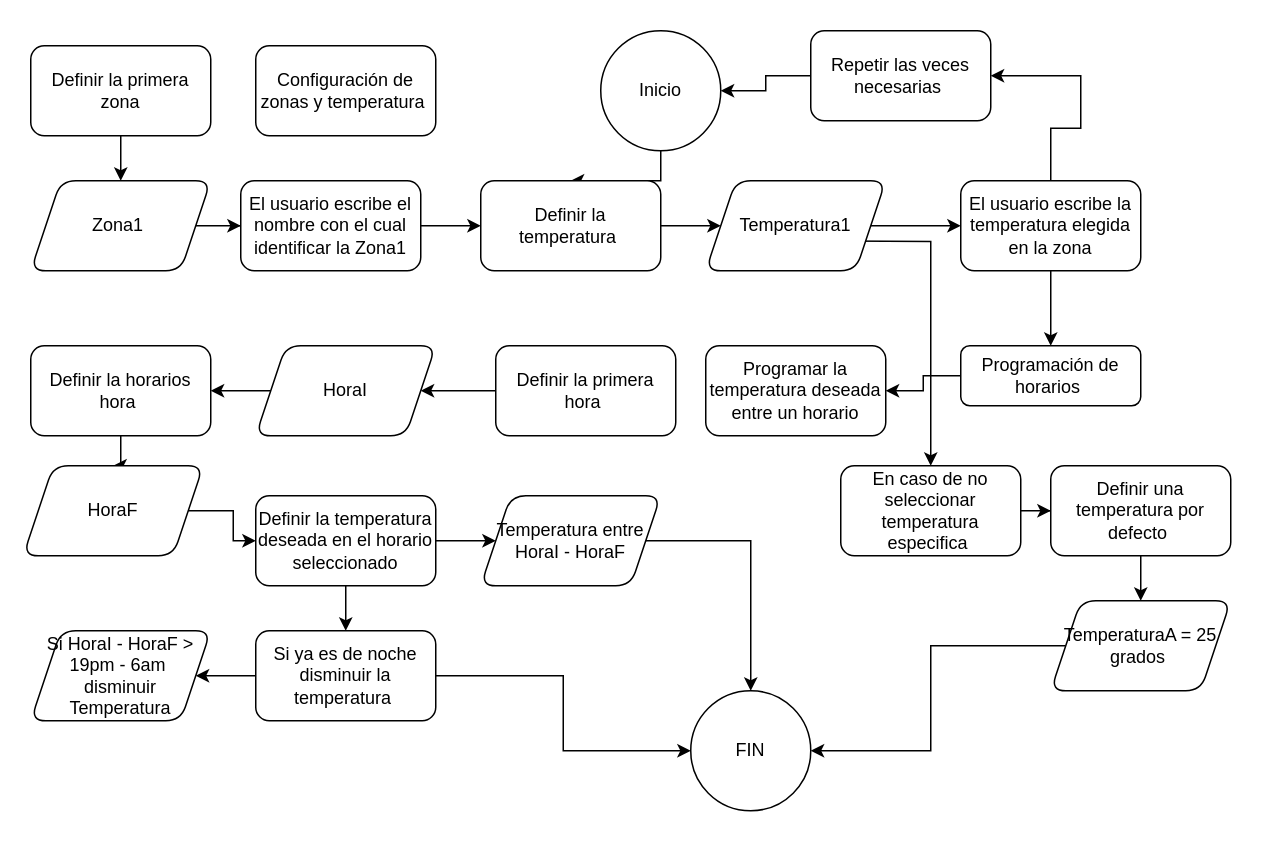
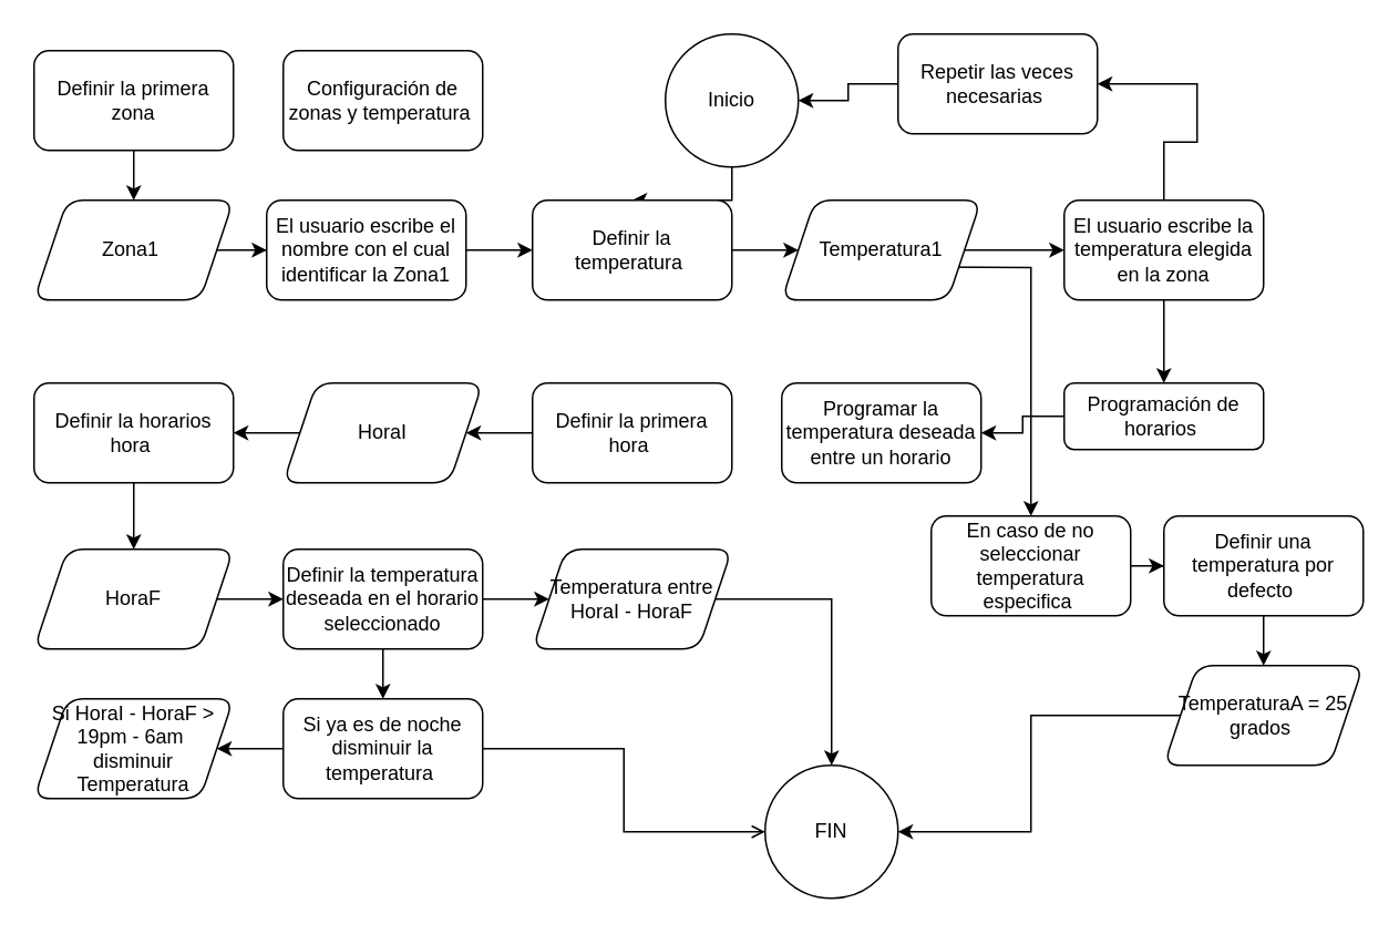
  <mxCell id="0" />
  <mxCell id="1" parent="0" />
  <mxCell id="2" style="edgeStyle=orthogonalEdgeStyle;rounded=0;orthogonalLoop=1;jettySize=auto;html=1;" edge="1" parent="1" source="3" target="12"><mxGeometry relative="1" as="geometry"><mxPoint x="290" y="60" as="targetPoint" /></mxGeometry></mxCell>
  <mxCell id="3" value="Inicio" style="ellipse;whiteSpace=wrap;html=1;aspect=fixed;" vertex="1" parent="1"><mxGeometry x="400" y="20" width="80" height="80" as="geometry" /></mxCell>
  <mxCell id="4" value="Configuración de zonas y temperatura&amp;nbsp;" style="rounded=1;whiteSpace=wrap;html=1;" vertex="1" parent="1"><mxGeometry x="170" y="30" width="120" height="60" as="geometry" /></mxCell>
  <mxCell id="5" value="" style="edgeStyle=orthogonalEdgeStyle;rounded=0;orthogonalLoop=1;jettySize=auto;html=1;" edge="1" parent="1" source="6" target="8"><mxGeometry relative="1" as="geometry" /></mxCell>
  <mxCell id="6" value="Definir la primera zona" style="rounded=1;whiteSpace=wrap;html=1;" vertex="1" parent="1"><mxGeometry x="20" y="30" width="120" height="60" as="geometry" /></mxCell>
  <mxCell id="7" value="" style="edgeStyle=orthogonalEdgeStyle;rounded=0;orthogonalLoop=1;jettySize=auto;html=1;" edge="1" parent="1" source="8" target="10"><mxGeometry relative="1" as="geometry" /></mxCell>
  <mxCell id="8" value="Zona1&amp;nbsp;" style="shape=parallelogram;perimeter=parallelogramPerimeter;whiteSpace=wrap;html=1;fixedSize=1;rounded=1;" vertex="1" parent="1"><mxGeometry x="20" y="120" width="120" height="60" as="geometry" /></mxCell>
  <mxCell id="9" value="" style="edgeStyle=orthogonalEdgeStyle;rounded=0;orthogonalLoop=1;jettySize=auto;html=1;" edge="1" parent="1" source="10" target="12"><mxGeometry relative="1" as="geometry" /></mxCell>
  <mxCell id="10" value="El usuario escribe el nombre con el cual identificar la Zona1" style="whiteSpace=wrap;html=1;rounded=1;" vertex="1" parent="1"><mxGeometry x="160" y="120" width="120" height="60" as="geometry" /></mxCell>
  <mxCell id="11" value="" style="edgeStyle=orthogonalEdgeStyle;rounded=0;orthogonalLoop=1;jettySize=auto;html=1;" edge="1" parent="1" source="12" target="15"><mxGeometry relative="1" as="geometry" /></mxCell>
  <mxCell id="12" value="Definir la temperatura&amp;nbsp;" style="whiteSpace=wrap;html=1;rounded=1;" vertex="1" parent="1"><mxGeometry x="320" y="120" width="120" height="60" as="geometry" /></mxCell>
  <mxCell id="13" value="" style="edgeStyle=orthogonalEdgeStyle;rounded=0;orthogonalLoop=1;jettySize=auto;html=1;" edge="1" parent="1" source="15" target="18"><mxGeometry relative="1" as="geometry" /></mxCell>
  <mxCell id="14" style="edgeStyle=orthogonalEdgeStyle;rounded=0;orthogonalLoop=1;jettySize=auto;html=1;entryX=0.5;entryY=0;entryDx=0;entryDy=0;" edge="1" parent="1" target="42"><mxGeometry relative="1" as="geometry"><mxPoint x="620" y="290" as="targetPoint" /><mxPoint x="530" y="160" as="sourcePoint" /></mxGeometry></mxCell>
  <mxCell id="15" value="Temperatura1" style="shape=parallelogram;perimeter=parallelogramPerimeter;whiteSpace=wrap;html=1;fixedSize=1;rounded=1;" vertex="1" parent="1"><mxGeometry x="470" y="120" width="120" height="60" as="geometry" /></mxCell>
  <mxCell id="16" style="edgeStyle=orthogonalEdgeStyle;rounded=0;orthogonalLoop=1;jettySize=auto;html=1;" edge="1" parent="1" source="18"><mxGeometry relative="1" as="geometry"><mxPoint x="660" y="50" as="targetPoint" /><Array as="points"><mxPoint x="700" y="85" /><mxPoint x="720" y="85" /><mxPoint x="720" y="50" /></Array></mxGeometry></mxCell>
  <mxCell id="17" value="" style="edgeStyle=orthogonalEdgeStyle;rounded=0;orthogonalLoop=1;jettySize=auto;html=1;" edge="1" parent="1" source="18" target="22"><mxGeometry relative="1" as="geometry" /></mxCell>
  <mxCell id="18" value="El usuario escribe la temperatura elegida en la zona" style="whiteSpace=wrap;html=1;rounded=1;" vertex="1" parent="1"><mxGeometry x="640" y="120" width="120" height="60" as="geometry" /></mxCell>
  <mxCell id="19" style="edgeStyle=orthogonalEdgeStyle;rounded=0;orthogonalLoop=1;jettySize=auto;html=1;entryX=1;entryY=0.5;entryDx=0;entryDy=0;" edge="1" parent="1" source="20" target="3"><mxGeometry relative="1" as="geometry"><mxPoint x="490" y="60" as="targetPoint" /></mxGeometry></mxCell>
  <mxCell id="20" value="Repetir las veces necesarias&amp;nbsp;" style="rounded=1;whiteSpace=wrap;html=1;" vertex="1" parent="1"><mxGeometry x="540" y="20" width="120" height="60" as="geometry" /></mxCell>
  <mxCell id="21" style="edgeStyle=orthogonalEdgeStyle;rounded=0;orthogonalLoop=1;jettySize=auto;html=1;" edge="1" parent="1" source="22" target="23"><mxGeometry relative="1" as="geometry"><mxPoint x="570" y="260" as="targetPoint" /></mxGeometry></mxCell>
  <mxCell id="22" value="Programación de horarios&amp;nbsp;" style="whiteSpace=wrap;html=1;rounded=1;" vertex="1" parent="1"><mxGeometry x="640" y="230" width="120" height="40" as="geometry" /></mxCell>
  <mxCell id="23" value="Programar la temperatura deseada entre un horario" style="rounded=1;whiteSpace=wrap;html=1;" vertex="1" parent="1"><mxGeometry x="470" y="230" width="120" height="60" as="geometry" /></mxCell>
  <mxCell id="24" value="" style="edgeStyle=orthogonalEdgeStyle;rounded=0;orthogonalLoop=1;jettySize=auto;html=1;" edge="1" parent="1" source="25" target="27"><mxGeometry relative="1" as="geometry" /></mxCell>
- <mxCell id="25" value="Definir la primera hora&amp;nbsp;" style="whiteSpace=wrap;html=1;rounded=1;" vertex="1" parent="1"><mxGeometry x="330" y="230" width="120" height="60" as="geometry" /></mxCell>
+ <mxCell id="25" value="Definir la primera hora&amp;nbsp;" style="whiteSpace=wrap;html=1;rounded=1;" vertex="1" parent="1"><mxGeometry x="320" y="230" width="120" height="60" as="geometry" /></mxCell>
  <mxCell id="26" value="" style="edgeStyle=orthogonalEdgeStyle;rounded=0;orthogonalLoop=1;jettySize=auto;html=1;" edge="1" parent="1" source="27" target="29"><mxGeometry relative="1" as="geometry" /></mxCell>
  <mxCell id="27" value="HoraI" style="shape=parallelogram;perimeter=parallelogramPerimeter;whiteSpace=wrap;html=1;fixedSize=1;rounded=1;" vertex="1" parent="1"><mxGeometry x="170" y="230" width="120" height="60" as="geometry" /></mxCell>
  <mxCell id="28" value="" style="edgeStyle=orthogonalEdgeStyle;rounded=0;orthogonalLoop=1;jettySize=auto;html=1;" edge="1" parent="1" source="29" target="31"><mxGeometry relative="1" as="geometry" /></mxCell>
  <mxCell id="29" value="Definir la horarios hora&amp;nbsp;" style="whiteSpace=wrap;html=1;rounded=1;" vertex="1" parent="1"><mxGeometry x="20" y="230" width="120" height="60" as="geometry" /></mxCell>
  <mxCell id="30" value="" style="edgeStyle=orthogonalEdgeStyle;rounded=0;orthogonalLoop=1;jettySize=auto;html=1;" edge="1" parent="1" source="31" target="34"><mxGeometry relative="1" as="geometry" /></mxCell>
- <mxCell id="31" value="HoraF" style="shape=parallelogram;perimeter=parallelogramPerimeter;whiteSpace=wrap;html=1;fixedSize=1;rounded=1;" vertex="1" parent="1"><mxGeometry x="15" y="310" width="120" height="60" as="geometry" /></mxCell>
+ <mxCell id="31" value="HoraF" style="shape=parallelogram;perimeter=parallelogramPerimeter;whiteSpace=wrap;html=1;fixedSize=1;rounded=1;" vertex="1" parent="1"><mxGeometry x="20" y="330" width="120" height="60" as="geometry" /></mxCell>
  <mxCell id="32" value="" style="edgeStyle=orthogonalEdgeStyle;rounded=0;orthogonalLoop=1;jettySize=auto;html=1;" edge="1" parent="1" source="34" target="36"><mxGeometry relative="1" as="geometry" /></mxCell>
  <mxCell id="33" value="" style="edgeStyle=orthogonalEdgeStyle;rounded=0;orthogonalLoop=1;jettySize=auto;html=1;" edge="1" parent="1" source="34" target="39"><mxGeometry relative="1" as="geometry" /></mxCell>
  <mxCell id="34" value="Definir la temperatura deseada en el horario seleccionado" style="whiteSpace=wrap;html=1;rounded=1;" vertex="1" parent="1"><mxGeometry x="170" y="330" width="120" height="60" as="geometry" /></mxCell>
  <mxCell id="35" value="" style="edgeStyle=orthogonalEdgeStyle;rounded=0;orthogonalLoop=1;jettySize=auto;html=1;" edge="1" parent="1" source="36" target="47"><mxGeometry relative="1" as="geometry" /></mxCell>
  <mxCell id="36" value="Temperatura entre HoraI - HoraF" style="shape=parallelogram;perimeter=parallelogramPerimeter;whiteSpace=wrap;html=1;fixedSize=1;rounded=1;" vertex="1" parent="1"><mxGeometry x="320" y="330" width="120" height="60" as="geometry" /></mxCell>
  <mxCell id="37" value="" style="edgeStyle=orthogonalEdgeStyle;rounded=0;orthogonalLoop=1;jettySize=auto;html=1;" edge="1" parent="1" source="39" target="40"><mxGeometry relative="1" as="geometry" /></mxCell>
- <mxCell id="38" style="edgeStyle=orthogonalEdgeStyle;rounded=0;orthogonalLoop=1;jettySize=auto;html=1;entryX=0;entryY=0.5;entryDx=0;entryDy=0;" edge="1" parent="1" source="39" target="47"><mxGeometry relative="1" as="geometry" /></mxCell>
+ <mxCell id="38" style="edgeStyle=orthogonalEdgeStyle;rounded=0;orthogonalLoop=1;jettySize=auto;html=1;entryX=0;entryY=0.5;entryDx=0;entryDy=0;endArrow=open;" edge="1" parent="1" source="39" target="47"><mxGeometry relative="1" as="geometry" /></mxCell>
  <mxCell id="39" value="Si ya es de noche disminuir la temperatura&amp;nbsp;" style="whiteSpace=wrap;html=1;rounded=1;" vertex="1" parent="1"><mxGeometry x="170" y="420" width="120" height="60" as="geometry" /></mxCell>
  <mxCell id="40" value="Si HoraI - HoraF &amp;gt; 19pm - 6am&amp;nbsp;&lt;br&gt;disminuir Temperatura" style="shape=parallelogram;perimeter=parallelogramPerimeter;whiteSpace=wrap;html=1;fixedSize=1;rounded=1;" vertex="1" parent="1"><mxGeometry x="20" y="420" width="120" height="60" as="geometry" /></mxCell>
  <mxCell id="41" value="" style="edgeStyle=orthogonalEdgeStyle;rounded=0;orthogonalLoop=1;jettySize=auto;html=1;" edge="1" parent="1" source="42" target="44"><mxGeometry relative="1" as="geometry" /></mxCell>
  <mxCell id="42" value="En caso de no seleccionar temperatura especifica&amp;nbsp;" style="rounded=1;whiteSpace=wrap;html=1;" vertex="1" parent="1"><mxGeometry x="560" y="310" width="120" height="60" as="geometry" /></mxCell>
  <mxCell id="43" value="" style="edgeStyle=orthogonalEdgeStyle;rounded=0;orthogonalLoop=1;jettySize=auto;html=1;" edge="1" parent="1" source="44" target="46"><mxGeometry relative="1" as="geometry" /></mxCell>
  <mxCell id="44" value="Definir una temperatura por defecto&amp;nbsp;" style="whiteSpace=wrap;html=1;rounded=1;" vertex="1" parent="1"><mxGeometry x="700" y="310" width="120" height="60" as="geometry" /></mxCell>
  <mxCell id="45" style="edgeStyle=orthogonalEdgeStyle;rounded=0;orthogonalLoop=1;jettySize=auto;html=1;entryX=1;entryY=0.5;entryDx=0;entryDy=0;" edge="1" parent="1" source="46" target="47"><mxGeometry relative="1" as="geometry" /></mxCell>
  <mxCell id="46" value="TemperaturaA = 25 grados&amp;nbsp;" style="shape=parallelogram;perimeter=parallelogramPerimeter;whiteSpace=wrap;html=1;fixedSize=1;rounded=1;" vertex="1" parent="1"><mxGeometry x="700" y="400" width="120" height="60" as="geometry" /></mxCell>
  <mxCell id="47" value="FIN" style="ellipse;whiteSpace=wrap;html=1;rounded=1;" vertex="1" parent="1"><mxGeometry x="460" y="460" width="80" height="80" as="geometry" /></mxCell>
